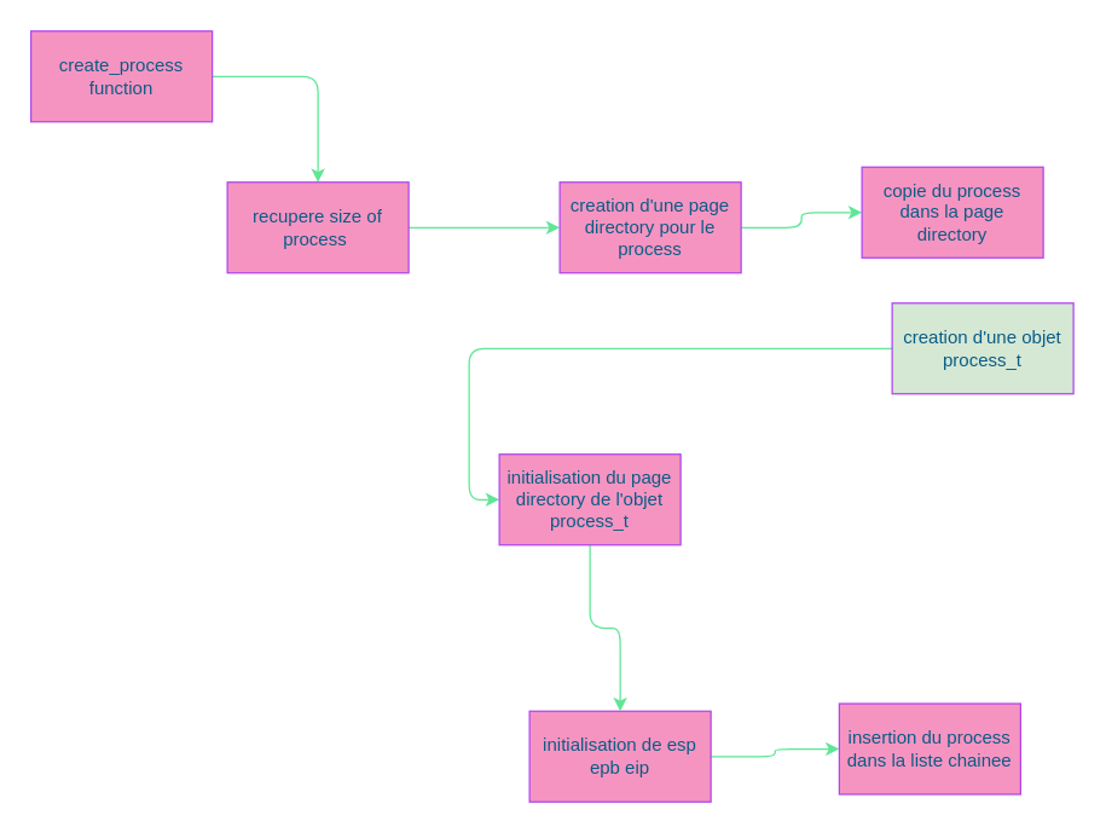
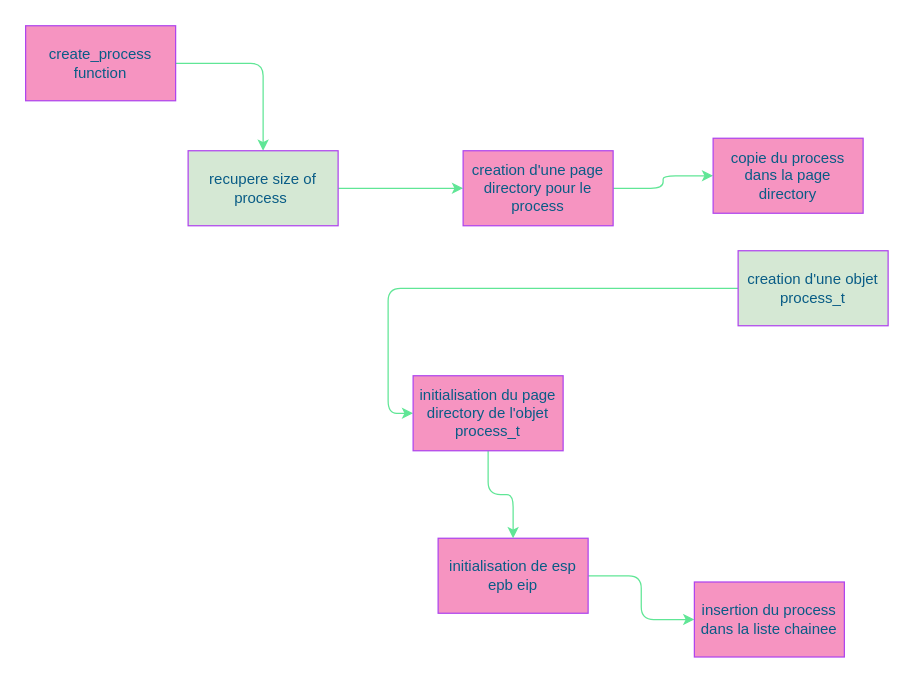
  <mxCell id="0" />
  <mxCell id="1" parent="0" />
  <mxCell id="2" style="edgeStyle=orthogonalEdgeStyle;curved=0;rounded=1;sketch=0;orthogonalLoop=1;jettySize=auto;html=1;strokeColor=#60E696;fillColor=#F694C1;fontColor=#095C86;" edge="1" parent="1" source="3" target="9"><mxGeometry relative="1" as="geometry" /></mxCell>
  <mxCell id="3" value="create_process function" style="whiteSpace=wrap;html=1;fillColor=#F694C1;strokeColor=#AF45ED;fontColor=#095C86;" vertex="1" parent="1"><mxGeometry x="20" y="20" width="120" height="60" as="geometry" /></mxCell>
  <mxCell id="4" style="edgeStyle=orthogonalEdgeStyle;curved=0;rounded=1;sketch=0;orthogonalLoop=1;jettySize=auto;html=1;entryX=0;entryY=0.5;entryDx=0;entryDy=0;strokeColor=#60E696;fillColor=#F694C1;fontColor=#095C86;" edge="1" parent="1" source="5" target="14"><mxGeometry relative="1" as="geometry" /></mxCell>
  <mxCell id="5" value="creation d'une objet process_t" style="whiteSpace=wrap;html=1;rounded=0;sketch=0;strokeColor=#AF45ED;fillColor=#d5e8d4;fontColor=#095C86;" vertex="1" parent="1"><mxGeometry x="590" y="200" width="120" height="60" as="geometry" /></mxCell>
  <mxCell id="6" style="edgeStyle=orthogonalEdgeStyle;curved=0;rounded=1;sketch=0;orthogonalLoop=1;jettySize=auto;html=1;strokeColor=#60E696;fillColor=#F694C1;fontColor=#095C86;" edge="1" parent="1" source="7" target="15"><mxGeometry relative="1" as="geometry" /></mxCell>
- <mxCell id="7" value="initialisation de esp epb eip" style="whiteSpace=wrap;html=1;rounded=0;sketch=0;strokeColor=#AF45ED;fillColor=#F694C1;fontColor=#095C86;" vertex="1" parent="1"><mxGeometry x="350" y="470" width="120" height="60" as="geometry" /></mxCell>
+ <mxCell id="7" value="initialisation de esp epb eip" style="whiteSpace=wrap;html=1;rounded=0;sketch=0;strokeColor=#AF45ED;fillColor=#F694C1;fontColor=#095C86;" vertex="1" parent="1"><mxGeometry x="350" y="430" width="120" height="60" as="geometry" /></mxCell>
  <mxCell id="8" style="edgeStyle=orthogonalEdgeStyle;curved=0;rounded=1;sketch=0;orthogonalLoop=1;jettySize=auto;html=1;entryX=0;entryY=0.5;entryDx=0;entryDy=0;strokeColor=#60E696;fillColor=#F694C1;fontColor=#095C86;" edge="1" parent="1" source="9" target="11"><mxGeometry relative="1" as="geometry" /></mxCell>
- <mxCell id="9" value="recupere size of process&amp;nbsp;" style="whiteSpace=wrap;html=1;rounded=0;sketch=0;strokeColor=#AF45ED;fillColor=#F694C1;fontColor=#095C86;" vertex="1" parent="1"><mxGeometry x="150" y="120" width="120" height="60" as="geometry" /></mxCell>
+ <mxCell id="9" value="recupere size of process&amp;nbsp;" style="whiteSpace=wrap;html=1;rounded=0;sketch=0;strokeColor=#AF45ED;fillColor=#d5e8d4;fontColor=#095C86;" vertex="1" parent="1"><mxGeometry x="150" y="120" width="120" height="60" as="geometry" /></mxCell>
  <mxCell id="10" style="edgeStyle=orthogonalEdgeStyle;curved=0;rounded=1;sketch=0;orthogonalLoop=1;jettySize=auto;html=1;entryX=0;entryY=0.5;entryDx=0;entryDy=0;strokeColor=#60E696;fillColor=#F694C1;fontColor=#095C86;" edge="1" parent="1" source="11" target="12"><mxGeometry relative="1" as="geometry" /></mxCell>
  <mxCell id="11" value="creation d'une page directory pour le process" style="whiteSpace=wrap;html=1;rounded=0;sketch=0;strokeColor=#AF45ED;fillColor=#F694C1;fontColor=#095C86;" vertex="1" parent="1"><mxGeometry x="370" y="120" width="120" height="60" as="geometry" /></mxCell>
  <mxCell id="12" value="copie du process dans la page directory" style="whiteSpace=wrap;html=1;rounded=0;sketch=0;strokeColor=#AF45ED;fillColor=#F694C1;fontColor=#095C86;" vertex="1" parent="1"><mxGeometry x="570" y="110" width="120" height="60" as="geometry" /></mxCell>
  <mxCell id="13" style="edgeStyle=orthogonalEdgeStyle;curved=0;rounded=1;sketch=0;orthogonalLoop=1;jettySize=auto;html=1;strokeColor=#60E696;fillColor=#F694C1;fontColor=#095C86;" edge="1" parent="1" source="14" target="7"><mxGeometry relative="1" as="geometry" /></mxCell>
  <mxCell id="14" value="initialisation du page directory de l'objet process_t" style="whiteSpace=wrap;html=1;rounded=0;sketch=0;strokeColor=#AF45ED;fillColor=#F694C1;fontColor=#095C86;" vertex="1" parent="1"><mxGeometry x="330" y="300" width="120" height="60" as="geometry" /></mxCell>
  <mxCell id="15" value="insertion du process dans la liste chainee" style="whiteSpace=wrap;html=1;rounded=0;sketch=0;strokeColor=#AF45ED;fillColor=#F694C1;fontColor=#095C86;" vertex="1" parent="1"><mxGeometry x="555" y="465" width="120" height="60" as="geometry" /></mxCell>
